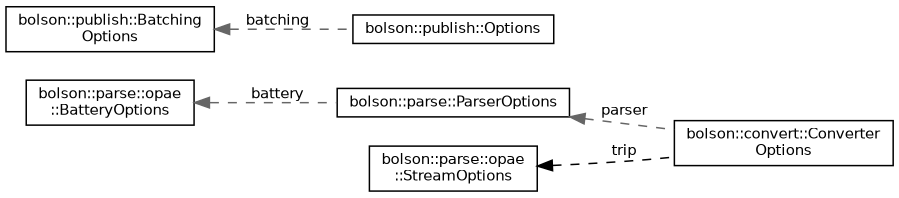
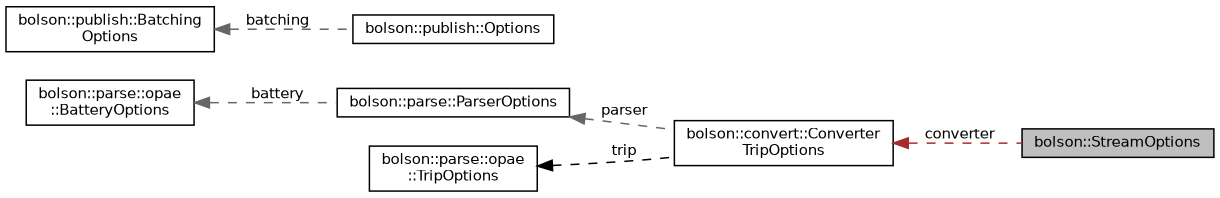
  digraph {
    rankdir=LR
    node [color=black fillcolor=white fontname=Helvetica fontsize=10 shape=record style=filled]
    edge [color=gray40 dir=back fontname=Helvetica fontsize=10 labelfontname=Helvetica labelfontsize=10 style=dashed]
-   n2 [height=0.2 label="bolson::convert::Converter\lOptions" width=0.4]
+   n1 [fillcolor=grey75 fontcolor=black height=0.2 label="bolson::StreamOptions" width=0.4]
+   n2 [height=0.2 label="bolson::convert::Converter\lTripOptions" width=0.4]
    n3 [height=0.2 label="bolson::parse::ParserOptions" width=0.4]
    n4 [height=0.2 label="bolson::parse::opae\l::BatteryOptions" width=0.4]
-   n5 [height=0.2 label="bolson::parse::opae\l::StreamOptions" width=0.4]
+   n5 [height=0.2 label="bolson::parse::opae\l::TripOptions" width=0.4]
    n6 [height=0.2 label="bolson::publish::Options" width=0.4]
    n7 [height=0.2 label="bolson::publish::Batching\lOptions" width=0.4]
+   n2 -> n1 [color=brown label=" converter"]
    n3 -> n2 [label=" parser"]
    n4 -> n3 [label=" battery"]
    n5 -> n2 [color=black label=" trip"]
    n7 -> n6 [label=" batching"]
  }
